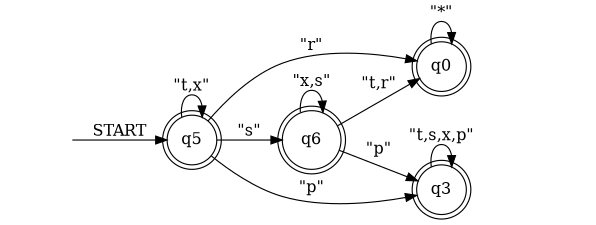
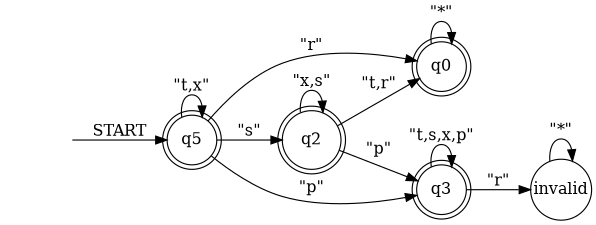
  digraph {
    rankdir=LR
    node [margin=0 shape=doublecircle]
    q0
    n2 [label=q5]
-   q2 [label=q6]
+   q2
    q3
+   invalid [shape=circle]
    start0 [shape=none style=invis margin=""]
    q0 -> q0 [label="\"*\""]
    n2 -> q0 [label="\"r\""]
    n2 -> n2 [label="\"t,x\""]
    n2 -> q2 [label="\"s\""]
    n2 -> q3 [label="\"p\""]
    q2 -> q0 [label="\"t,r\""]
    q2 -> q2 [label="\"x,s\""]
    q2 -> q3 [label="\"p\""]
    q3 -> q3 [label="\"t,s,x,p\""]
+   q3 -> invalid [label="\"r\""]
+   invalid -> invalid [label="\"*\""]
    start0 -> n2 [label=START]
  }
